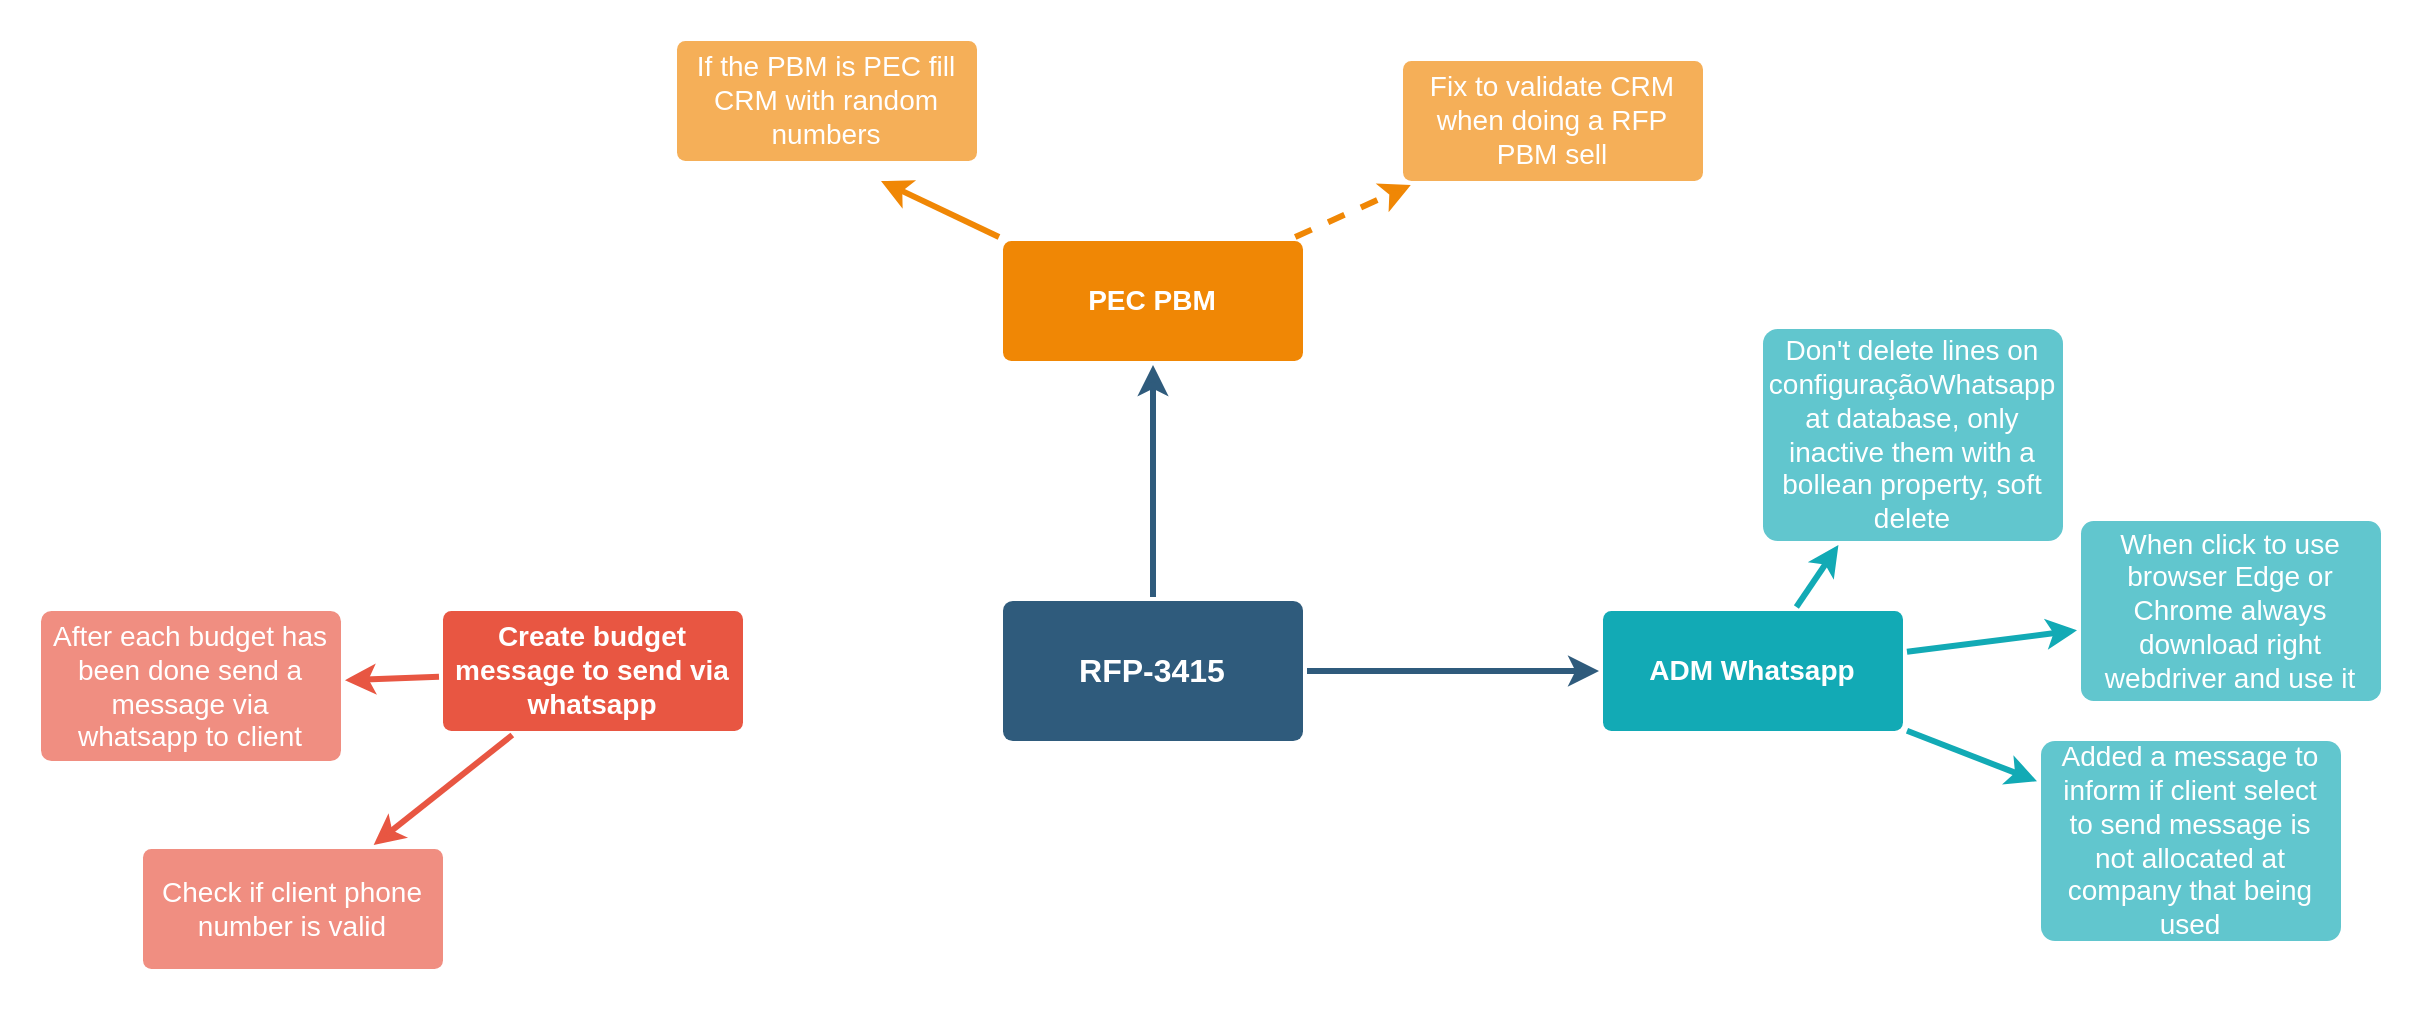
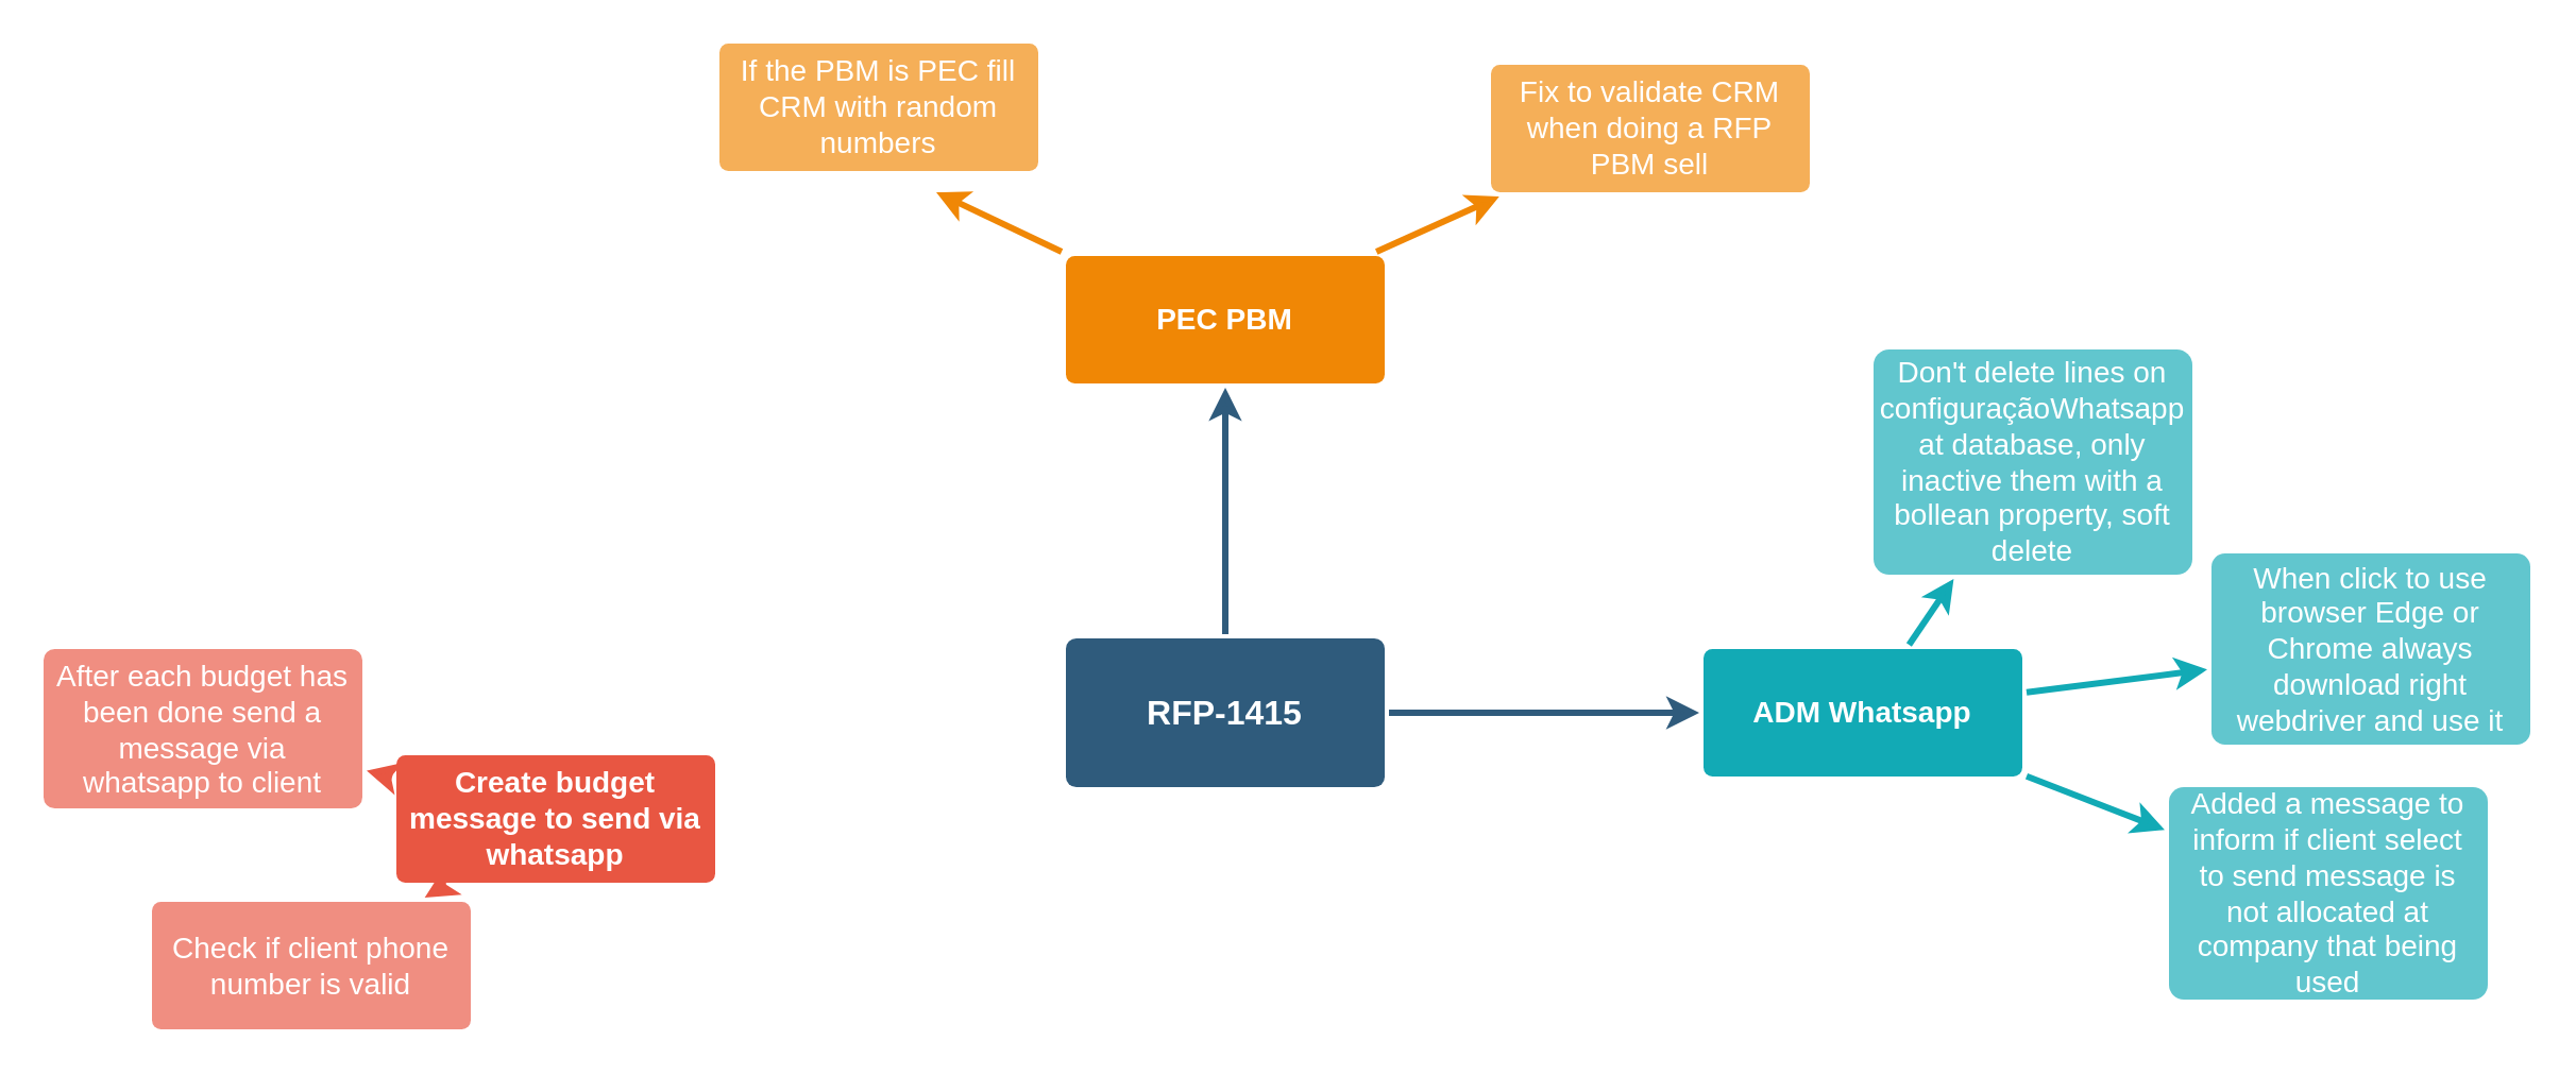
  <mxCell id="0" />
  <mxCell id="1" parent="0" />
  <mxCell id="2" value="" style="edgeStyle=none;rounded=0;jumpStyle=none;html=1;shadow=0;labelBackgroundColor=none;startArrow=none;startFill=0;endArrow=classic;endFill=1;jettySize=auto;orthogonalLoop=1;strokeColor=#2F5B7C;strokeWidth=3;fontFamily=Helvetica;fontSize=16;fontColor=#23445D;spacing=5;" edge="1" parent="1" source="4" target="10"><mxGeometry relative="1" as="geometry" /></mxCell>
  <mxCell id="3" value="" style="edgeStyle=none;rounded=0;jumpStyle=none;html=1;shadow=0;labelBackgroundColor=none;startArrow=none;startFill=0;endArrow=classic;endFill=1;jettySize=auto;orthogonalLoop=1;strokeColor=#2F5B7C;strokeWidth=3;fontFamily=Helvetica;fontSize=16;fontColor=#23445D;spacing=5;" edge="1" parent="1" source="4" target="13"><mxGeometry relative="1" as="geometry" /></mxCell>
- <mxCell id="4" value="RFP-3415" style="rounded=1;whiteSpace=wrap;html=1;shadow=0;labelBackgroundColor=none;strokeColor=none;strokeWidth=3;fillColor=#2F5B7C;fontFamily=Helvetica;fontSize=16;fontColor=#FFFFFF;align=center;fontStyle=1;spacing=5;arcSize=7;perimeterSpacing=2;" vertex="1" parent="1"><mxGeometry x="501" y="300" width="150" height="70" as="geometry" /></mxCell>
+ <mxCell id="4" value="RFP-1415" style="rounded=1;whiteSpace=wrap;html=1;shadow=0;labelBackgroundColor=none;strokeColor=none;strokeWidth=3;fillColor=#2F5B7C;fontFamily=Helvetica;fontSize=16;fontColor=#FFFFFF;align=center;fontStyle=1;spacing=5;arcSize=7;perimeterSpacing=2;" vertex="1" parent="1"><mxGeometry x="501" y="300" width="150" height="70" as="geometry" /></mxCell>
  <mxCell id="5" value="" style="edgeStyle=none;rounded=1;jumpStyle=none;html=1;shadow=0;labelBackgroundColor=none;startArrow=none;startFill=0;jettySize=auto;orthogonalLoop=1;strokeColor=#E85642;strokeWidth=3;fontFamily=Helvetica;fontSize=14;fontColor=#FFFFFF;spacing=5;fontStyle=1;fillColor=#b0e3e6;" edge="1" parent="1" source="7" target="9"><mxGeometry relative="1" as="geometry" /></mxCell>
  <mxCell id="6" value="" style="edgeStyle=none;rounded=1;jumpStyle=none;html=1;shadow=0;labelBackgroundColor=none;startArrow=none;startFill=0;jettySize=auto;orthogonalLoop=1;strokeColor=#E85642;strokeWidth=3;fontFamily=Helvetica;fontSize=14;fontColor=#FFFFFF;spacing=5;fontStyle=1;fillColor=#b0e3e6;" edge="1" parent="1" source="7" target="8"><mxGeometry relative="1" as="geometry" /></mxCell>
- <mxCell id="7" value="Create budget message to send via whatsapp" style="rounded=1;whiteSpace=wrap;html=1;shadow=0;labelBackgroundColor=none;strokeColor=none;strokeWidth=3;fillColor=#e85642;fontFamily=Helvetica;fontSize=14;fontColor=#FFFFFF;align=center;spacing=5;fontStyle=1;arcSize=7;perimeterSpacing=2;" vertex="1" parent="1"><mxGeometry x="221" y="305" width="150" height="60" as="geometry" /></mxCell>
+ <mxCell id="7" value="Create budget message to send via whatsapp" style="rounded=1;whiteSpace=wrap;html=1;shadow=0;labelBackgroundColor=none;strokeColor=none;strokeWidth=3;fillColor=#e85642;fontFamily=Helvetica;fontSize=14;fontColor=#FFFFFF;align=center;spacing=5;fontStyle=1;arcSize=7;perimeterSpacing=2;" vertex="1" parent="1"><mxGeometry x="186" y="355" width="150" height="60" as="geometry" /></mxCell>
  <mxCell id="8" value="Check if client phone number is valid" style="rounded=1;whiteSpace=wrap;html=1;shadow=0;labelBackgroundColor=none;strokeColor=none;strokeWidth=3;fillColor=#f08e81;fontFamily=Helvetica;fontSize=14;fontColor=#FFFFFF;align=center;spacing=5;fontStyle=0;arcSize=7;perimeterSpacing=2;" vertex="1" parent="1"><mxGeometry x="71" y="424" width="150" height="60" as="geometry" /></mxCell>
  <mxCell id="9" value="After each budget has been done send a message via whatsapp to client" style="rounded=1;whiteSpace=wrap;html=1;shadow=0;labelBackgroundColor=none;strokeColor=none;strokeWidth=3;fillColor=#f08e81;fontFamily=Helvetica;fontSize=14;fontColor=#FFFFFF;align=center;spacing=5;fontStyle=0;arcSize=7;perimeterSpacing=2;" vertex="1" parent="1"><mxGeometry x="20" y="305" width="150" height="75" as="geometry" /></mxCell>
  <mxCell id="10" value="PEC PBM" style="rounded=1;whiteSpace=wrap;html=1;shadow=0;labelBackgroundColor=none;strokeColor=none;strokeWidth=3;fillColor=#F08705;fontFamily=Helvetica;fontSize=14;fontColor=#FFFFFF;align=center;spacing=5;fontStyle=1;arcSize=7;perimeterSpacing=2;" vertex="1" parent="1"><mxGeometry x="501" y="120" width="150" height="60" as="geometry" /></mxCell>
  <mxCell id="11" value="Fix to validate CRM when doing a RFP PBM sell" style="rounded=1;whiteSpace=wrap;html=1;shadow=0;labelBackgroundColor=none;strokeColor=none;strokeWidth=3;fillColor=#f5af58;fontFamily=Helvetica;fontSize=14;fontColor=#FFFFFF;align=center;spacing=5;arcSize=7;perimeterSpacing=2;" vertex="1" parent="1"><mxGeometry x="701" y="30" width="150" height="60" as="geometry" /></mxCell>
- <mxCell id="12" value="" style="edgeStyle=none;rounded=0;jumpStyle=none;html=1;shadow=0;labelBackgroundColor=none;startArrow=none;startFill=0;endArrow=classic;endFill=1;jettySize=auto;orthogonalLoop=1;strokeColor=#F08705;strokeWidth=3;fontFamily=Helvetica;fontSize=14;fontColor=#FFFFFF;spacing=5;dashed=1;" edge="1" parent="1" source="10" target="11"><mxGeometry relative="1" as="geometry" /></mxCell>
+ <mxCell id="12" value="" style="edgeStyle=none;rounded=0;jumpStyle=none;html=1;shadow=0;labelBackgroundColor=none;startArrow=none;startFill=0;endArrow=classic;endFill=1;jettySize=auto;orthogonalLoop=1;strokeColor=#F08705;strokeWidth=3;fontFamily=Helvetica;fontSize=14;fontColor=#FFFFFF;spacing=5;" edge="1" parent="1" source="10" target="11"><mxGeometry relative="1" as="geometry" /></mxCell>
  <mxCell id="13" value="ADM Whatsapp" style="rounded=1;whiteSpace=wrap;html=1;shadow=0;labelBackgroundColor=none;strokeColor=none;strokeWidth=3;fillColor=#12aab5;fontFamily=Helvetica;fontSize=14;fontColor=#FFFFFF;align=center;spacing=5;fontStyle=1;arcSize=7;perimeterSpacing=2;" vertex="1" parent="1"><mxGeometry x="801" y="305" width="150" height="60" as="geometry" /></mxCell>
  <mxCell id="14" value="Added a message to inform if client select to send message is not allocated at company that being used" style="rounded=1;whiteSpace=wrap;html=1;shadow=0;labelBackgroundColor=none;strokeColor=none;strokeWidth=3;fillColor=#61c6ce;fontFamily=Helvetica;fontSize=14;fontColor=#FFFFFF;align=center;spacing=5;fontStyle=0;arcSize=7;perimeterSpacing=2;" vertex="1" parent="1"><mxGeometry x="1020" y="370" width="150" height="100" as="geometry" /></mxCell>
  <mxCell id="15" value="" style="edgeStyle=none;rounded=1;jumpStyle=none;html=1;shadow=0;labelBackgroundColor=none;startArrow=none;startFill=0;jettySize=auto;orthogonalLoop=1;strokeColor=#12AAB5;strokeWidth=3;fontFamily=Helvetica;fontSize=14;fontColor=#FFFFFF;spacing=5;fontStyle=1;fillColor=#b0e3e6;" edge="1" parent="1" source="13" target="14"><mxGeometry relative="1" as="geometry" /></mxCell>
  <mxCell id="16" value="When click to use browser Edge or Chrome always download right webdriver and use it" style="rounded=1;whiteSpace=wrap;html=1;shadow=0;labelBackgroundColor=none;strokeColor=none;strokeWidth=3;fillColor=#61c6ce;fontFamily=Helvetica;fontSize=14;fontColor=#FFFFFF;align=center;spacing=5;fontStyle=0;arcSize=7;perimeterSpacing=2;" vertex="1" parent="1"><mxGeometry x="1040" y="260" width="150" height="90" as="geometry" /></mxCell>
  <mxCell id="17" value="" style="edgeStyle=none;rounded=1;jumpStyle=none;html=1;shadow=0;labelBackgroundColor=none;startArrow=none;startFill=0;jettySize=auto;orthogonalLoop=1;strokeColor=#12AAB5;strokeWidth=3;fontFamily=Helvetica;fontSize=14;fontColor=#FFFFFF;spacing=5;fontStyle=1;fillColor=#b0e3e6;" edge="1" parent="1" source="13" target="16"><mxGeometry relative="1" as="geometry" /></mxCell>
  <mxCell id="18" value="Don't delete lines on configuraçãoWhatsapp at database, only inactive them with a bollean property, soft delete" style="rounded=1;whiteSpace=wrap;html=1;shadow=0;labelBackgroundColor=none;strokeColor=none;strokeWidth=3;fillColor=#61c6ce;fontFamily=Helvetica;fontSize=14;fontColor=#FFFFFF;align=center;spacing=5;fontStyle=0;arcSize=7;perimeterSpacing=2;" vertex="1" parent="1"><mxGeometry x="881" y="164" width="150" height="106" as="geometry" /></mxCell>
  <mxCell id="19" value="" style="edgeStyle=none;rounded=1;jumpStyle=none;html=1;shadow=0;labelBackgroundColor=none;startArrow=none;startFill=0;jettySize=auto;orthogonalLoop=1;strokeColor=#12AAB5;strokeWidth=3;fontFamily=Helvetica;fontSize=14;fontColor=#FFFFFF;spacing=5;fontStyle=1;fillColor=#b0e3e6;" edge="1" parent="1" source="13" target="18"><mxGeometry relative="1" as="geometry" /></mxCell>
  <mxCell id="20" value="" style="edgeStyle=none;rounded=0;jumpStyle=none;html=1;shadow=0;labelBackgroundColor=none;startArrow=none;startFill=0;endArrow=classic;endFill=1;jettySize=auto;orthogonalLoop=1;strokeColor=#F08705;strokeWidth=3;fontFamily=Helvetica;fontSize=14;fontColor=#FFFFFF;spacing=5;exitX=0;exitY=0;exitDx=0;exitDy=0;" edge="1" parent="1" source="10"><mxGeometry relative="1" as="geometry"><mxPoint x="470" y="90" as="sourcePoint" /><mxPoint x="440" y="90" as="targetPoint" /></mxGeometry></mxCell>
  <mxCell id="21" value="If the PBM is PEC fill CRM with random numbers" style="rounded=1;whiteSpace=wrap;html=1;shadow=0;labelBackgroundColor=none;strokeColor=none;strokeWidth=3;fillColor=#f5af58;fontFamily=Helvetica;fontSize=14;fontColor=#FFFFFF;align=center;spacing=5;arcSize=7;perimeterSpacing=2;" vertex="1" parent="1"><mxGeometry x="338" y="20" width="150" height="60" as="geometry" /></mxCell>
